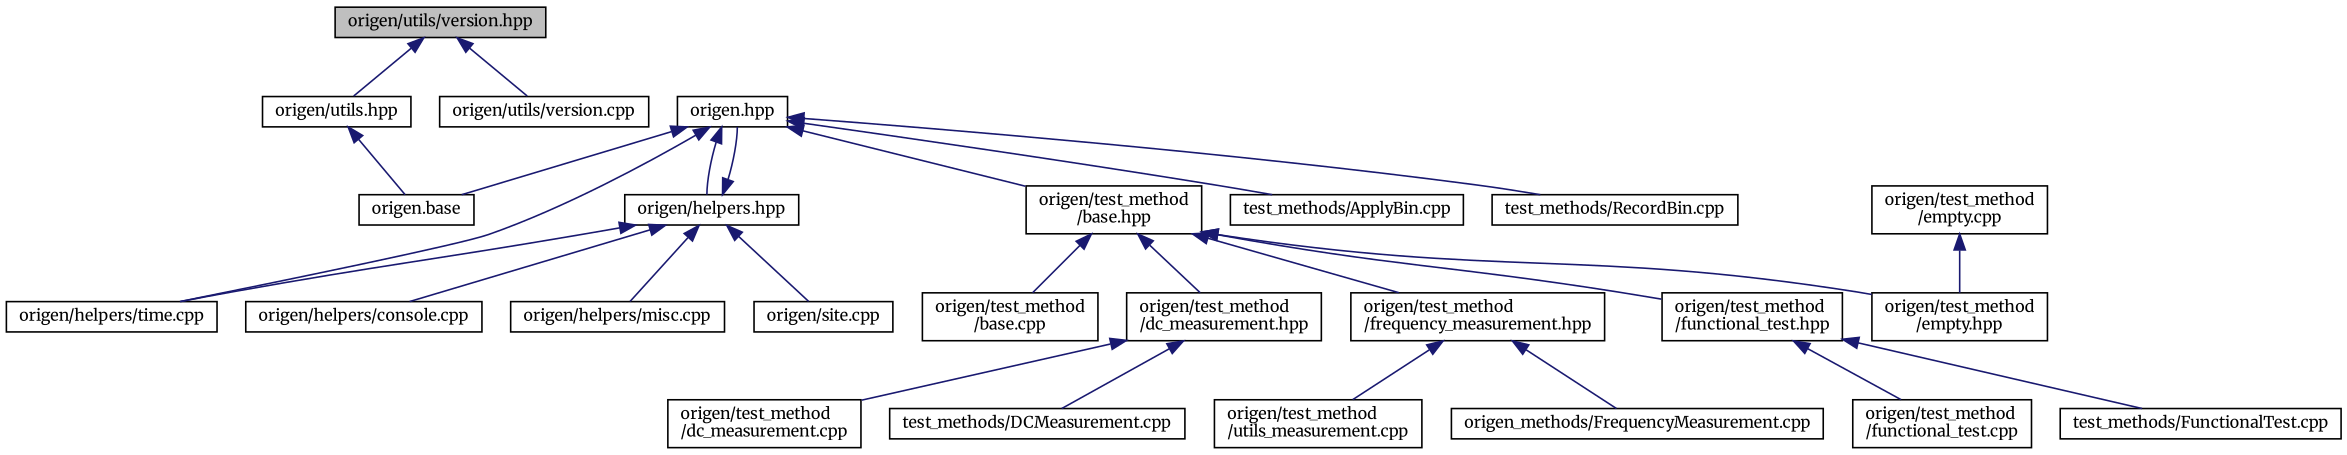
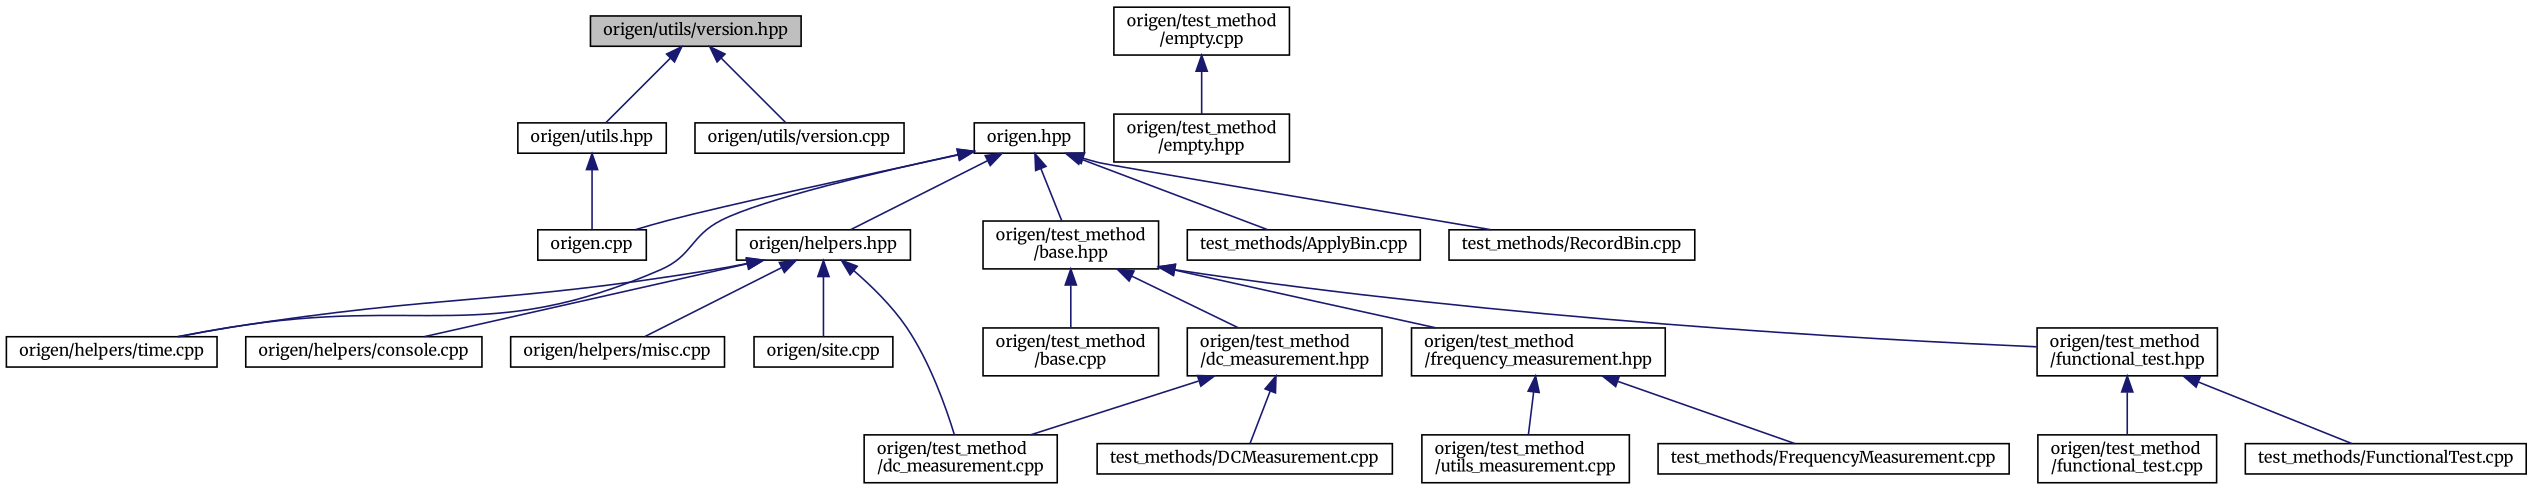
  digraph {
    fontname=Merriweather
    node [color=black fillcolor=white fontname=Merriweather fontsize=10 shape=record style=filled]
    edge [color=midnightblue dir=back fontname=Merriweather fontsize=10 labelfontname=Helvetica labelfontsize=10 style=solid]
    n1 [fillcolor=grey75 fontcolor=black height=0.2 label="origen/utils/version.hpp" width=0.4]
    n2 [height=0.2 label="origen/utils.hpp" width=0.4]
    n3 [height=0.2 label="origen/utils/version.cpp" width=0.4]
-   n4 [height=0.2 label="origen.base" width=0.4]
+   n4 [height=0.2 label="origen.cpp" width=0.4]
    n5 [height=0.2 label="origen.hpp" width=0.4]
    n6 [height=0.2 label="origen/helpers.hpp" width=0.4]
    n7 [height=0.2 label="origen/helpers/time.cpp" width=0.4]
    n8 [height=0.2 label="origen/test_method\l/base.hpp" width=0.4]
    n9 [height=0.2 label="test_methods/ApplyBin.cpp" width=0.4]
    n10 [height=0.2 label="test_methods/RecordBin.cpp" width=0.4]
    n11 [height=0.2 label="origen/helpers/console.cpp" width=0.4]
    n12 [height=0.2 label="origen/helpers/misc.cpp" width=0.4]
    n13 [height=0.2 label="origen/site.cpp" width=0.4]
    n14 [height=0.2 label="origen/test_method\l/base.cpp" width=0.4]
    n15 [height=0.2 label="origen/test_method\l/dc_measurement.hpp" width=0.4]
    n16 [height=0.2 label="origen/test_method\l/empty.hpp" width=0.4]
    n17 [height=0.2 label="origen/test_method\l/frequency_measurement.hpp" width=0.4]
    n18 [height=0.2 label="origen/test_method\l/functional_test.hpp" width=0.4]
    n19 [height=0.2 label="origen/test_method\l/dc_measurement.cpp" width=0.4]
    n20 [height=0.2 label="test_methods/DCMeasurement.cpp" width=0.4]
    n21 [height=0.2 label="origen/test_method\l/utils_measurement.cpp" width=0.4]
-   n22 [height=0.2 label="origen_methods/FrequencyMeasurement.cpp" width=0.4]
+   n22 [height=0.2 label="test_methods/FrequencyMeasurement.cpp" width=0.4]
    n23 [height=0.2 label="origen/test_method\l/functional_test.cpp" width=0.4]
    n24 [height=0.2 label="test_methods/FunctionalTest.cpp" width=0.4]
    n25 [height=0.2 label="origen/test_method\l/empty.cpp" width=0.4]
    n1 -> n2
    n1 -> n3
    n2 -> n4
    n5 -> n4
    n5 -> n6
    n5 -> n7
    n5 -> n8
    n5 -> n9
    n5 -> n10
-   n6 -> n5
+   n6 -> n19
    n6 -> n7
    n6 -> n11
    n6 -> n12
    n6 -> n13
    n8 -> n14
    n8 -> n15
-   n8 -> n16
    n8 -> n17
    n8 -> n18
    n15 -> n19
    n15 -> n20
    n17 -> n21
    n17 -> n22
    n18 -> n23
    n18 -> n24
    n25 -> n16
  }
